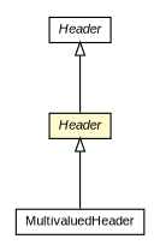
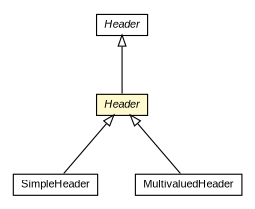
  digraph {
    nodesep=0.25
    rankdir=TB
    ranksep=0.5
    node [fontcolor=black fontname=arial fontsize=10.0 shape=plaintext]
    edge [arrowtail=empty dir=back fontname=arial fontsize=10 headport=p labelfontname=arial labelfontsize=10 tailport=p]
+   n1 [label=<<table title="io.reinert.requestor.header.SimpleHeader" border="0" cellborder="1" cellspacing="0" cellpadding="2" port="p" href="./SimpleHeader.html"> 		<tr><td><table border="0" cellspacing="0" cellpadding="1"> <tr><td align="center" balign="center"> SimpleHeader </td></tr> 		</table></td></tr> 		</table>>]
    n2 [label=<<table title="io.reinert.requestor.header.MultivaluedHeader" border="0" cellborder="1" cellspacing="0" cellpadding="2" port="p" href="./MultivaluedHeader.html"> 		<tr><td><table border="0" cellspacing="0" cellpadding="1"> <tr><td align="center" balign="center"> MultivaluedHeader </td></tr> 		</table></td></tr> 		</table>>]
    n3 [label=<<table title="io.reinert.requestor.header.Header" border="0" cellborder="1" cellspacing="0" cellpadding="2" port="p" bgcolor="lemonChiffon" href="./Header.html"> 		<tr><td><table border="0" cellspacing="0" cellpadding="1"> <tr><td align="center" balign="center"><font face="arial italic"> Header </font></td></tr> 		</table></td></tr> 		</table>>]
    n4 [label=<<table title="com.google.gwt.http.client.Header" border="0" cellborder="1" cellspacing="0" cellpadding="2" port="p"> 		<tr><td><table border="0" cellspacing="0" cellpadding="1"> <tr><td align="center" balign="center"><font face="arial italic"> Header </font></td></tr> 		</table></td></tr> 		</table>>]
+   n3 -> n1
    n3 -> n2
    n4 -> n3
  }
